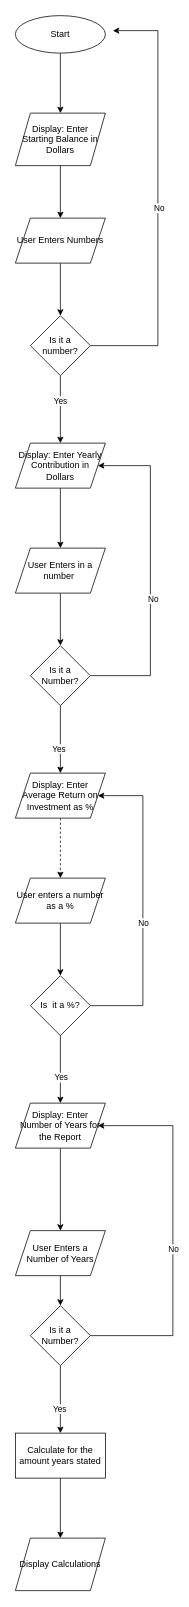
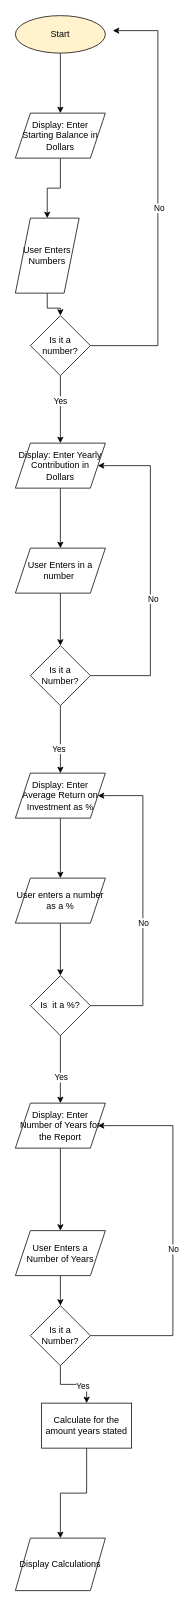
  <mxCell id="0" />
  <mxCell id="1" parent="0" />
  <mxCell id="2" value="" style="edgeStyle=orthogonalEdgeStyle;rounded=0;orthogonalLoop=1;jettySize=auto;html=1;" parent="1" source="3" target="5" edge="1"><mxGeometry relative="1" as="geometry" /></mxCell>
- <mxCell id="3" value="Start" style="ellipse;whiteSpace=wrap;html=1;" parent="1" vertex="1"><mxGeometry x="20" y="20" width="120" height="50" as="geometry" /></mxCell>
+ <mxCell id="3" value="Start" style="ellipse;whiteSpace=wrap;html=1;fillColor=#fff2cc;" parent="1" vertex="1"><mxGeometry x="20" y="20" width="120" height="50" as="geometry" /></mxCell>
  <mxCell id="4" value="" style="edgeStyle=orthogonalEdgeStyle;rounded=0;orthogonalLoop=1;jettySize=auto;html=1;" parent="1" source="5" target="7" edge="1"><mxGeometry relative="1" as="geometry" /></mxCell>
- <mxCell id="5" value="Display: Enter Starting Balance in Dollars" style="shape=parallelogram;perimeter=parallelogramPerimeter;whiteSpace=wrap;html=1;fixedSize=1;" parent="1" vertex="1"><mxGeometry x="20" y="150" width="120" height="70" as="geometry" /></mxCell>
+ <mxCell id="5" value="Display: Enter Starting Balance in Dollars" style="shape=parallelogram;perimeter=parallelogramPerimeter;whiteSpace=wrap;html=1;fixedSize=1;" parent="1" vertex="1"><mxGeometry x="20" y="150" width="120" height="60" as="geometry" /></mxCell>
  <mxCell id="6" value="" style="edgeStyle=orthogonalEdgeStyle;rounded=0;orthogonalLoop=1;jettySize=auto;html=1;" parent="1" source="7" target="12" edge="1"><mxGeometry relative="1" as="geometry" /></mxCell>
- <mxCell id="7" value="User Enters Numbers" style="shape=parallelogram;perimeter=parallelogramPerimeter;whiteSpace=wrap;html=1;fixedSize=1;" parent="1" vertex="1"><mxGeometry x="20" y="290" width="120" height="60" as="geometry" /></mxCell>
+ <mxCell id="7" value="User Enters Numbers" style="shape=parallelogram;perimeter=parallelogramPerimeter;whiteSpace=wrap;html=1;fixedSize=1;" parent="1" vertex="1"><mxGeometry x="20" y="290" width="85" height="100" as="geometry" /></mxCell>
  <mxCell id="8" style="edgeStyle=orthogonalEdgeStyle;rounded=0;orthogonalLoop=1;jettySize=auto;html=1;" parent="1" source="12" edge="1"><mxGeometry relative="1" as="geometry"><mxPoint x="150" y="40" as="targetPoint" /><Array as="points"><mxPoint x="210" y="460" /><mxPoint x="210" y="40" /></Array></mxGeometry></mxCell>
  <mxCell id="9" value="No" style="edgeLabel;html=1;align=center;verticalAlign=middle;resizable=0;points=[];" parent="8" vertex="1" connectable="0"><mxGeometry x="-0.038" y="-1" relative="1" as="geometry"><mxPoint as="offset" /></mxGeometry></mxCell>
  <mxCell id="10" value="" style="edgeStyle=orthogonalEdgeStyle;rounded=0;orthogonalLoop=1;jettySize=auto;html=1;" parent="1" source="12" target="14" edge="1"><mxGeometry relative="1" as="geometry" /></mxCell>
  <mxCell id="11" value="Yes" style="edgeLabel;html=1;align=center;verticalAlign=middle;resizable=0;points=[];" parent="10" vertex="1" connectable="0"><mxGeometry x="-0.267" y="-1" relative="1" as="geometry"><mxPoint as="offset" /></mxGeometry></mxCell>
  <mxCell id="12" value="Is it a number?" style="rhombus;whiteSpace=wrap;html=1;" parent="1" vertex="1"><mxGeometry x="40" y="420" width="80" height="80" as="geometry" /></mxCell>
  <mxCell id="13" value="" style="edgeStyle=orthogonalEdgeStyle;rounded=0;orthogonalLoop=1;jettySize=auto;html=1;" parent="1" source="14" target="16" edge="1"><mxGeometry relative="1" as="geometry" /></mxCell>
  <mxCell id="14" value="Display: Enter Yearly Contribution in Dollars" style="shape=parallelogram;perimeter=parallelogramPerimeter;whiteSpace=wrap;html=1;fixedSize=1;" parent="1" vertex="1"><mxGeometry x="20" y="590" width="120" height="60" as="geometry" /></mxCell>
  <mxCell id="15" value="" style="edgeStyle=orthogonalEdgeStyle;rounded=0;orthogonalLoop=1;jettySize=auto;html=1;" parent="1" source="16" target="21" edge="1"><mxGeometry relative="1" as="geometry" /></mxCell>
  <mxCell id="16" value="User Enters in a number&amp;nbsp;" style="shape=parallelogram;perimeter=parallelogramPerimeter;whiteSpace=wrap;html=1;fixedSize=1;" parent="1" vertex="1"><mxGeometry x="20" y="730" width="120" height="60" as="geometry" /></mxCell>
  <mxCell id="17" style="edgeStyle=orthogonalEdgeStyle;rounded=0;orthogonalLoop=1;jettySize=auto;html=1;entryX=1;entryY=0.5;entryDx=0;entryDy=0;" parent="1" source="21" target="14" edge="1"><mxGeometry relative="1" as="geometry"><Array as="points"><mxPoint x="200" y="900" /><mxPoint x="200" y="620" /></Array></mxGeometry></mxCell>
  <mxCell id="18" value="No" style="edgeLabel;html=1;align=center;verticalAlign=middle;resizable=0;points=[];" parent="17" vertex="1" connectable="0"><mxGeometry x="-0.149" y="-3" relative="1" as="geometry"><mxPoint as="offset" /></mxGeometry></mxCell>
  <mxCell id="19" value="" style="edgeStyle=orthogonalEdgeStyle;rounded=0;orthogonalLoop=1;jettySize=auto;html=1;" parent="1" source="21" target="23" edge="1"><mxGeometry relative="1" as="geometry" /></mxCell>
  <mxCell id="20" value="Yes" style="edgeLabel;html=1;align=center;verticalAlign=middle;resizable=0;points=[];" parent="19" vertex="1" connectable="0"><mxGeometry x="0.267" y="-3" relative="1" as="geometry"><mxPoint as="offset" /></mxGeometry></mxCell>
  <mxCell id="21" value="Is it a Number?" style="rhombus;whiteSpace=wrap;html=1;" parent="1" vertex="1"><mxGeometry x="40" y="860" width="80" height="80" as="geometry" /></mxCell>
- <mxCell id="22" value="" style="edgeStyle=orthogonalEdgeStyle;rounded=0;orthogonalLoop=1;jettySize=auto;html=1;dashed=1;" parent="1" source="23" target="25" edge="1"><mxGeometry relative="1" as="geometry" /></mxCell>
+ <mxCell id="22" value="" style="edgeStyle=orthogonalEdgeStyle;rounded=0;orthogonalLoop=1;jettySize=auto;html=1;" parent="1" source="23" target="25" edge="1"><mxGeometry relative="1" as="geometry" /></mxCell>
  <mxCell id="23" value="Display: Enter Average Return on Investment as %" style="shape=parallelogram;perimeter=parallelogramPerimeter;whiteSpace=wrap;html=1;fixedSize=1;" parent="1" vertex="1"><mxGeometry x="20" y="1030" width="120" height="60" as="geometry" /></mxCell>
  <mxCell id="24" value="" style="edgeStyle=orthogonalEdgeStyle;rounded=0;orthogonalLoop=1;jettySize=auto;html=1;" parent="1" source="25" target="30" edge="1"><mxGeometry relative="1" as="geometry" /></mxCell>
  <mxCell id="25" value="User enters a number as a %" style="shape=parallelogram;perimeter=parallelogramPerimeter;whiteSpace=wrap;html=1;fixedSize=1;" parent="1" vertex="1"><mxGeometry x="20" y="1170" width="120" height="60" as="geometry" /></mxCell>
  <mxCell id="26" style="edgeStyle=orthogonalEdgeStyle;rounded=0;orthogonalLoop=1;jettySize=auto;html=1;entryX=1;entryY=0.5;entryDx=0;entryDy=0;" parent="1" source="30" target="23" edge="1"><mxGeometry relative="1" as="geometry"><Array as="points"><mxPoint x="190" y="1340" /><mxPoint x="190" y="1060" /></Array></mxGeometry></mxCell>
  <mxCell id="27" value="No" style="edgeLabel;html=1;align=center;verticalAlign=middle;resizable=0;points=[];" parent="26" vertex="1" connectable="0"><mxGeometry x="-0.117" relative="1" as="geometry"><mxPoint as="offset" /></mxGeometry></mxCell>
  <mxCell id="28" value="" style="edgeStyle=orthogonalEdgeStyle;rounded=0;orthogonalLoop=1;jettySize=auto;html=1;" parent="1" source="30" target="32" edge="1"><mxGeometry relative="1" as="geometry" /></mxCell>
  <mxCell id="29" value="Yes" style="edgeLabel;html=1;align=center;verticalAlign=middle;resizable=0;points=[];" parent="28" vertex="1" connectable="0"><mxGeometry x="0.231" relative="1" as="geometry"><mxPoint as="offset" /></mxGeometry></mxCell>
  <mxCell id="30" value="Is&amp;nbsp; it a %?" style="rhombus;whiteSpace=wrap;html=1;" parent="1" vertex="1"><mxGeometry x="40" y="1300" width="80" height="80" as="geometry" /></mxCell>
  <mxCell id="31" value="" style="edgeStyle=orthogonalEdgeStyle;rounded=0;orthogonalLoop=1;jettySize=auto;html=1;" parent="1" source="32" target="34" edge="1"><mxGeometry relative="1" as="geometry" /></mxCell>
  <mxCell id="32" value="Display: Enter Number of Years for the Report" style="shape=parallelogram;perimeter=parallelogramPerimeter;whiteSpace=wrap;html=1;fixedSize=1;" parent="1" vertex="1"><mxGeometry x="20" y="1470" width="120" height="60" as="geometry" /></mxCell>
  <mxCell id="33" value="" style="edgeStyle=orthogonalEdgeStyle;rounded=0;orthogonalLoop=1;jettySize=auto;html=1;" parent="1" source="34" target="39" edge="1"><mxGeometry relative="1" as="geometry" /></mxCell>
  <mxCell id="34" value="User Enters a Number of Years" style="shape=parallelogram;perimeter=parallelogramPerimeter;whiteSpace=wrap;html=1;fixedSize=1;" parent="1" vertex="1"><mxGeometry x="20" y="1640" width="120" height="60" as="geometry" /></mxCell>
  <mxCell id="35" style="edgeStyle=orthogonalEdgeStyle;rounded=0;orthogonalLoop=1;jettySize=auto;html=1;entryX=1;entryY=0.5;entryDx=0;entryDy=0;" parent="1" source="39" target="32" edge="1"><mxGeometry relative="1" as="geometry"><Array as="points"><mxPoint x="230" y="1780" /><mxPoint x="230" y="1500" /></Array></mxGeometry></mxCell>
  <mxCell id="36" value="No" style="edgeLabel;html=1;align=center;verticalAlign=middle;resizable=0;points=[];" parent="35" vertex="1" connectable="0"><mxGeometry x="-0.077" relative="1" as="geometry"><mxPoint as="offset" /></mxGeometry></mxCell>
  <mxCell id="37" value="" style="edgeStyle=orthogonalEdgeStyle;rounded=0;orthogonalLoop=1;jettySize=auto;html=1;" parent="1" source="39" target="41" edge="1"><mxGeometry relative="1" as="geometry" /></mxCell>
  <mxCell id="38" value="Yes" style="edgeLabel;html=1;align=center;verticalAlign=middle;resizable=0;points=[];" parent="37" vertex="1" connectable="0"><mxGeometry x="0.262" y="-2" relative="1" as="geometry"><mxPoint as="offset" /></mxGeometry></mxCell>
  <mxCell id="39" value="Is it a Number?" style="rhombus;whiteSpace=wrap;html=1;" parent="1" vertex="1"><mxGeometry x="40" y="1740" width="80" height="80" as="geometry" /></mxCell>
  <mxCell id="40" value="" style="edgeStyle=orthogonalEdgeStyle;rounded=0;orthogonalLoop=1;jettySize=auto;html=1;" edge="1" parent="1" source="41" target="42"><mxGeometry relative="1" as="geometry" /></mxCell>
- <mxCell id="41" value="Calculate for the amount years stated" style="whiteSpace=wrap;html=1;" parent="1" vertex="1"><mxGeometry x="20" y="1910" width="120" height="60" as="geometry" /></mxCell>
+ <mxCell id="41" value="Calculate for the amount years stated" style="whiteSpace=wrap;html=1;" parent="1" vertex="1"><mxGeometry x="55" y="1870" width="120" height="60" as="geometry" /></mxCell>
  <mxCell id="42" value="Display Calculations" style="shape=parallelogram;perimeter=parallelogramPerimeter;whiteSpace=wrap;html=1;fixedSize=1;" vertex="1" parent="1"><mxGeometry x="20" y="2050" width="120" height="70" as="geometry" /></mxCell>
